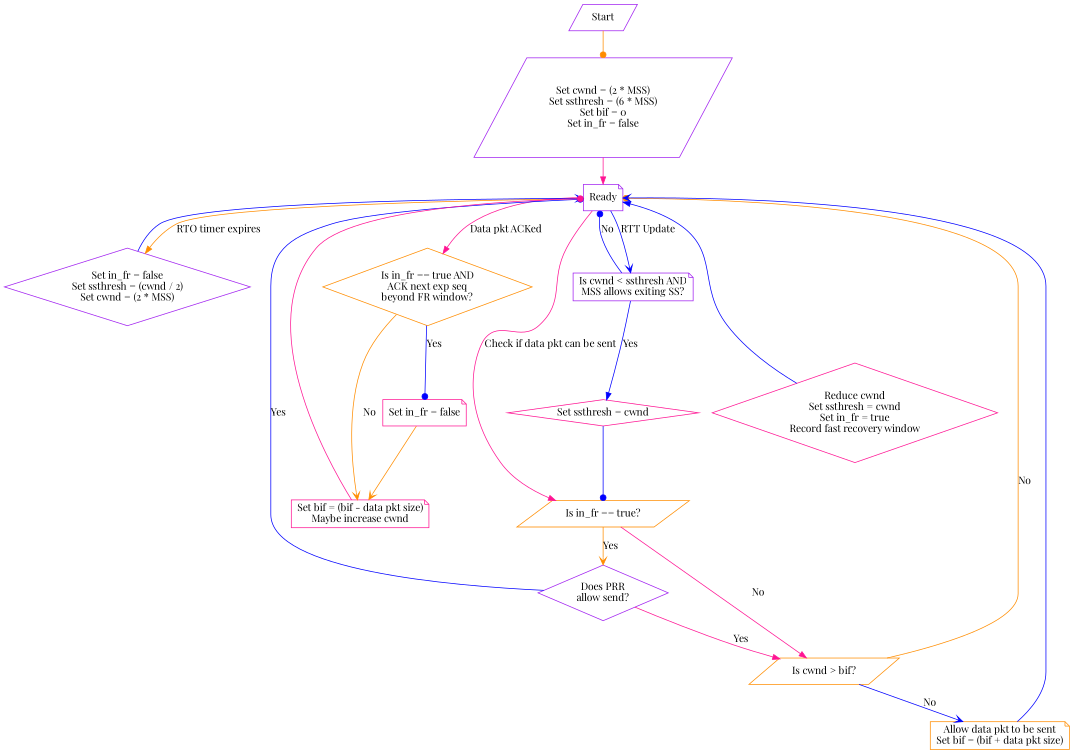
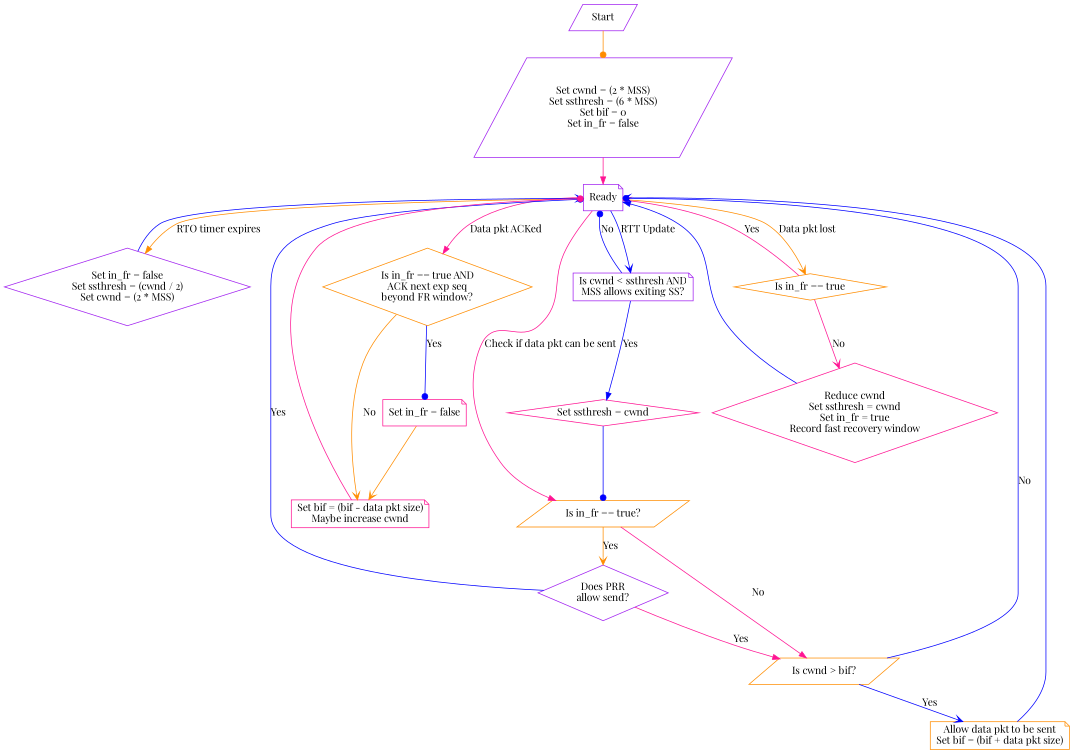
  digraph {
    fontname="Playfair Display"
    node [color=purple fontname="Playfair Display" shape=diamond]
    edge [arrowhead=vee color=blue fontname="Playfair Display"]
    n1 [label=Start shape=parallelogram]
    n2 [label="Set cwnd = (2 * MSS)\nSet ssthresh = (6 * MSS)\nSet bif = 0\nSet in_fr = false" shape=parallelogram]
    n3 [label=Ready shape=note]
    n4 [label="Set in_fr = false\nSet ssthresh = (cwnd / 2)\nSet cwnd = (2 * MSS)"]
    n5 [color=darkorange label="Is in_fr == true?" shape=parallelogram]
    n6 [label="Is cwnd < ssthresh AND\nMSS allows exiting SS?" shape=note]
    n7 [color=darkorange label="Is in_fr == true AND\nACK next exp seq\nbeyond FR window?"]
+   n8 [color=darkorange label="Is in_fr == true"]
    n9 [label="Does PRR\nallow send?"]
    n10 [color=darkorange label="Is cwnd > bif?" shape=parallelogram]
    n11 [color=deeppink label="Set ssthresh = cwnd"]
    n12 [color=deeppink label="Set in_fr = false" shape=note]
    n13 [color=deeppink label="Set bif = (bif - data pkt size)\nMaybe increase cwnd" shape=note]
    n14 [color=deeppink label="Reduce cwnd\nSet ssthresh = cwnd\nSet in_fr = true\nRecord fast recovery window"]
    n15 [color=darkorange label="Allow data pkt to be sent\nSet bif = (bif + data pkt size)" shape=note]
    n1 -> n2 [arrowhead=dot color=darkorange]
    n2 -> n3 [arrowhead=normal color=deeppink]
    n3 -> n4 [arrowhead=normal color=darkorange label="RTO timer expires"]
    n3 -> n5 [arrowhead=normal color=deeppink label="Check if data pkt can be sent"]
    n3 -> n6 [label="RTT Update"]
    n3 -> n7 [arrowhead=normal color=deeppink label="Data pkt ACKed"]
+   n3 -> n8 [color=darkorange label="Data pkt lost"]
    n4 -> n3
    n5 -> n9 [color=darkorange label=Yes]
    n5 -> n10 [arrowhead=normal color=deeppink label=No]
    n6 -> n3 [arrowhead=dot label=No]
    n6 -> n11 [arrowhead=normal label=Yes]
    n7 -> n12 [arrowhead=dot label=Yes]
    n7 -> n13 [color=darkorange label=No]
+   n8 -> n3 [color=deeppink label=Yes]
+   n8 -> n14 [color=deeppink label=No]
    n9 -> n3 [arrowhead=dot label=Yes]
    n9 -> n10 [arrowhead=normal color=deeppink label=Yes]
-   n10 -> n3 [arrowhead=dot color=darkorange label=No]
-   n10 -> n15 [label=No]
+   n10 -> n3 [arrowhead=dot label=No]
+   n10 -> n15 [label=Yes]
    n11 -> n5 [arrowhead=dot]
    n12 -> n13 [color=darkorange]
    n13 -> n3 [arrowhead=dot color=deeppink]
    n14 -> n3 [arrowhead=normal]
    n15 -> n3
  }
